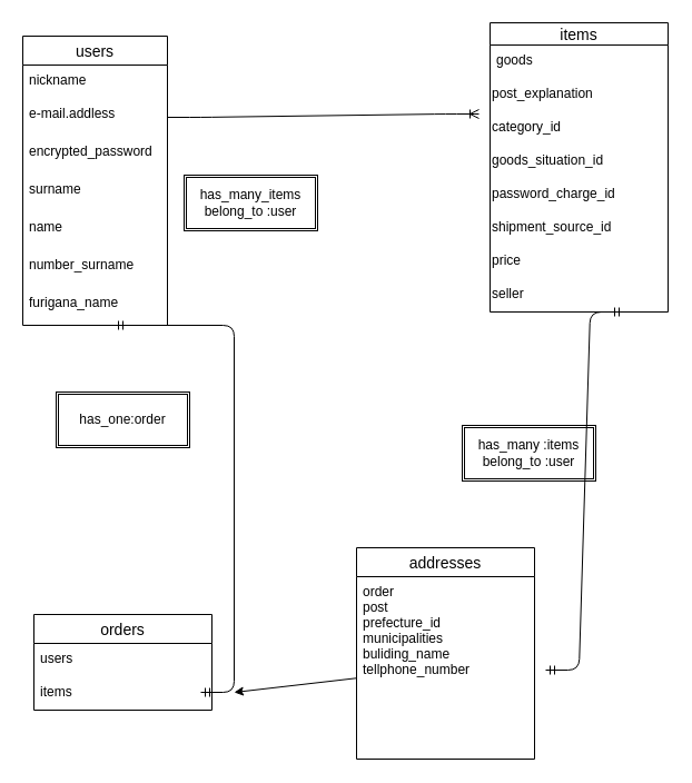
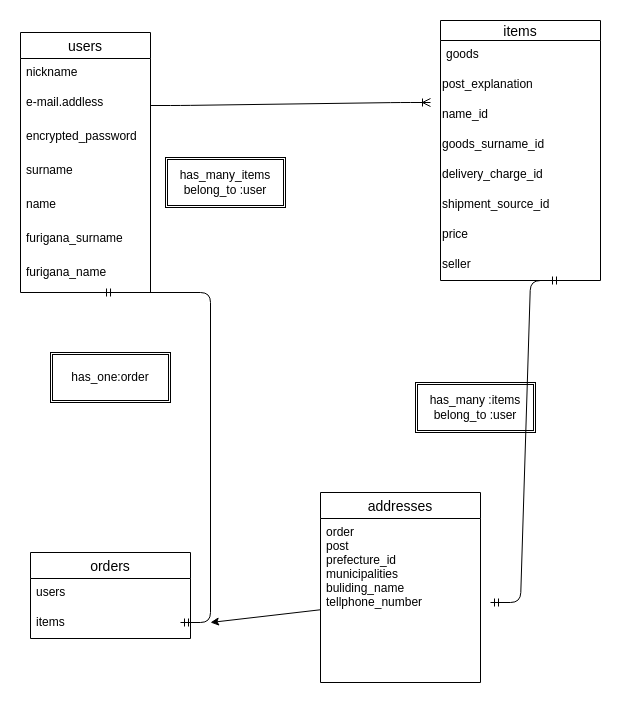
  <mxCell id="0" />
  <mxCell id="1" parent="0" />
  <mxCell id="2" value="users" style="swimlane;fontStyle=0;childLayout=stackLayout;horizontal=1;startSize=26;horizontalStack=0;resizeParent=1;resizeParentMax=0;resizeLast=0;collapsible=1;marginBottom=0;align=center;fontSize=14;" parent="1" vertex="1"><mxGeometry x="20" y="32" width="130" height="260" as="geometry" /></mxCell>
  <mxCell id="3" value="nickname" style="text;strokeColor=none;fillColor=none;spacingLeft=4;spacingRight=4;overflow=hidden;rotatable=0;points=[[0,0.5],[1,0.5]];portConstraint=eastwest;fontSize=12;" parent="2" vertex="1"><mxGeometry y="26" width="130" height="30" as="geometry" /></mxCell>
  <mxCell id="4" value="e-mail.addless" style="text;strokeColor=none;fillColor=none;spacingLeft=4;spacingRight=4;overflow=hidden;rotatable=0;points=[[0,0.5],[1,0.5]];portConstraint=eastwest;fontSize=12;" parent="2" vertex="1"><mxGeometry y="56" width="130" height="34" as="geometry" /></mxCell>
  <mxCell id="5" value="encrypted_password" style="text;strokeColor=none;fillColor=none;spacingLeft=4;spacingRight=4;overflow=hidden;rotatable=0;points=[[0,0.5],[1,0.5]];portConstraint=eastwest;fontSize=12;" parent="2" vertex="1"><mxGeometry y="90" width="130" height="34" as="geometry" /></mxCell>
  <mxCell id="6" value="surname" style="text;strokeColor=none;fillColor=none;spacingLeft=4;spacingRight=4;overflow=hidden;rotatable=0;points=[[0,0.5],[1,0.5]];portConstraint=eastwest;fontSize=12;" parent="2" vertex="1"><mxGeometry y="124" width="130" height="34" as="geometry" /></mxCell>
  <mxCell id="7" value="name" style="text;strokeColor=none;fillColor=none;spacingLeft=4;spacingRight=4;overflow=hidden;rotatable=0;points=[[0,0.5],[1,0.5]];portConstraint=eastwest;fontSize=12;" parent="2" vertex="1"><mxGeometry y="158" width="130" height="34" as="geometry" /></mxCell>
- <mxCell id="8" value="number_surname" style="text;strokeColor=none;fillColor=none;spacingLeft=4;spacingRight=4;overflow=hidden;rotatable=0;points=[[0,0.5],[1,0.5]];portConstraint=eastwest;fontSize=12;" parent="2" vertex="1"><mxGeometry y="192" width="130" height="34" as="geometry" /></mxCell>
+ <mxCell id="8" value="furigana_surname" style="text;strokeColor=none;fillColor=none;spacingLeft=4;spacingRight=4;overflow=hidden;rotatable=0;points=[[0,0.5],[1,0.5]];portConstraint=eastwest;fontSize=12;" parent="2" vertex="1"><mxGeometry y="192" width="130" height="34" as="geometry" /></mxCell>
  <mxCell id="9" value="furigana_name" style="text;strokeColor=none;fillColor=none;spacingLeft=4;spacingRight=4;overflow=hidden;rotatable=0;points=[[0,0.5],[1,0.5]];portConstraint=eastwest;fontSize=12;" parent="2" vertex="1"><mxGeometry y="226" width="130" height="34" as="geometry" /></mxCell>
  <mxCell id="10" value="items" style="swimlane;fontStyle=0;childLayout=stackLayout;horizontal=1;startSize=20;horizontalStack=0;resizeParent=1;resizeParentMax=0;resizeLast=0;collapsible=1;marginBottom=0;align=center;fontSize=14;" parent="1" vertex="1"><mxGeometry x="440" y="20" width="160" height="260" as="geometry" /></mxCell>
  <mxCell id="11" value="goods&#10;" style="text;strokeColor=none;fillColor=none;spacingLeft=4;spacingRight=4;overflow=hidden;rotatable=0;points=[[0,0.5],[1,0.5]];portConstraint=eastwest;fontSize=12;" parent="10" vertex="1"><mxGeometry y="20" width="160" height="30" as="geometry" /></mxCell>
  <mxCell id="12" value="&lt;font face=&quot;helvetica&quot;&gt;post_explanation&lt;/font&gt;" style="text;whiteSpace=wrap;html=1;" parent="10" vertex="1"><mxGeometry y="50" width="160" height="30" as="geometry" /></mxCell>
- <mxCell id="13" value="&lt;font face=&quot;helvetica&quot;&gt;category_id&lt;/font&gt;" style="text;whiteSpace=wrap;html=1;" parent="10" vertex="1"><mxGeometry y="80" width="160" height="30" as="geometry" /></mxCell>
- <mxCell id="14" value="&lt;font face=&quot;helvetica&quot;&gt;goods_situation_id&lt;/font&gt;" style="text;whiteSpace=wrap;html=1;" parent="10" vertex="1"><mxGeometry y="110" width="160" height="30" as="geometry" /></mxCell>
- <mxCell id="15" value="&lt;font face=&quot;helvetica&quot;&gt;password_charge_id&lt;/font&gt;" style="text;whiteSpace=wrap;html=1;" parent="10" vertex="1"><mxGeometry y="140" width="160" height="30" as="geometry" /></mxCell>
+ <mxCell id="13" value="&lt;font face=&quot;helvetica&quot;&gt;name_id&lt;/font&gt;" style="text;whiteSpace=wrap;html=1;" parent="10" vertex="1"><mxGeometry y="80" width="160" height="30" as="geometry" /></mxCell>
+ <mxCell id="14" value="&lt;font face=&quot;helvetica&quot;&gt;goods_surname_id&lt;/font&gt;" style="text;whiteSpace=wrap;html=1;" parent="10" vertex="1"><mxGeometry y="110" width="160" height="30" as="geometry" /></mxCell>
+ <mxCell id="15" value="&lt;font face=&quot;helvetica&quot;&gt;delivery_charge_id&lt;/font&gt;" style="text;whiteSpace=wrap;html=1;" parent="10" vertex="1"><mxGeometry y="140" width="160" height="30" as="geometry" /></mxCell>
  <mxCell id="16" value="&lt;font face=&quot;helvetica&quot;&gt;shipment_source_id&lt;/font&gt;" style="text;whiteSpace=wrap;html=1;" parent="10" vertex="1"><mxGeometry y="170" width="160" height="30" as="geometry" /></mxCell>
  <mxCell id="17" value="&lt;font face=&quot;helvetica&quot;&gt;price&lt;br&gt;&lt;br&gt;&lt;/font&gt;" style="text;whiteSpace=wrap;html=1;" parent="10" vertex="1"><mxGeometry y="200" width="160" height="30" as="geometry" /></mxCell>
  <mxCell id="18" value="&lt;font face=&quot;helvetica&quot;&gt;seller&lt;/font&gt;" style="text;whiteSpace=wrap;html=1;" parent="10" vertex="1"><mxGeometry y="230" width="160" height="30" as="geometry" /></mxCell>
  <mxCell id="19" value="has_many_items&lt;br&gt;belong_to :user" style="shape=ext;double=1;rounded=0;whiteSpace=wrap;html=1;" parent="1" vertex="1"><mxGeometry x="165" y="157" width="120" height="50" as="geometry" /></mxCell>
  <mxCell id="20" value="" style="edgeStyle=entityRelationEdgeStyle;fontSize=12;html=1;endArrow=ERoneToMany;rounded=1;sketch=0;exitX=1;exitY=0.5;exitDx=0;exitDy=0;startSize=6;strokeWidth=1;" parent="1" source="4" edge="1"><mxGeometry width="100" height="100" relative="1" as="geometry"><mxPoint x="160" y="152" as="sourcePoint" /><mxPoint x="430" y="102" as="targetPoint" /></mxGeometry></mxCell>
  <mxCell id="21" value="has_many :items&lt;br&gt;belong_to :user" style="shape=ext;double=1;rounded=0;whiteSpace=wrap;html=1;" parent="1" vertex="1"><mxGeometry x="415" y="382" width="120" height="50" as="geometry" /></mxCell>
  <mxCell id="22" value="has_one:order" style="shape=ext;double=1;rounded=0;whiteSpace=wrap;html=1;" parent="1" vertex="1"><mxGeometry x="50" y="352" width="120" height="50" as="geometry" /></mxCell>
  <mxCell id="23" value="" style="edgeStyle=entityRelationEdgeStyle;fontSize=12;html=1;endArrow=ERmandOne;startArrow=ERmandOne;entryX=0.75;entryY=1;entryDx=0;entryDy=0;" parent="1" target="18" edge="1"><mxGeometry width="100" height="100" relative="1" as="geometry"><mxPoint x="490" y="602" as="sourcePoint" /><mxPoint x="590" y="502" as="targetPoint" /></mxGeometry></mxCell>
  <mxCell id="24" value="" style="edgeStyle=entityRelationEdgeStyle;fontSize=12;html=1;endArrow=ERmandOne;startArrow=ERmandOne;entryX=0.631;entryY=1;entryDx=0;entryDy=0;entryPerimeter=0;" parent="1" target="9" edge="1"><mxGeometry width="100" height="100" relative="1" as="geometry"><mxPoint x="180" y="622" as="sourcePoint" /><mxPoint x="185" y="442" as="targetPoint" /></mxGeometry></mxCell>
  <mxCell id="25" value="addresses" style="swimlane;fontStyle=0;childLayout=stackLayout;horizontal=1;startSize=26;horizontalStack=0;resizeParent=1;resizeParentMax=0;resizeLast=0;collapsible=1;marginBottom=0;align=center;fontSize=14;" vertex="1" parent="1"><mxGeometry x="320" y="492" width="160" height="190" as="geometry" /></mxCell>
  <mxCell id="26" value="order&#10;post&#10;prefecture_id&#10;municipalities&#10;buliding_name&#10;tellphone_number&#10;&#10;" style="text;strokeColor=none;fillColor=none;spacingLeft=4;spacingRight=4;overflow=hidden;rotatable=0;points=[[0,0.5],[1,0.5]];portConstraint=eastwest;fontSize=12;" vertex="1" parent="25"><mxGeometry y="26" width="160" height="164" as="geometry" /></mxCell>
  <mxCell id="27" value="orders" style="swimlane;fontStyle=0;childLayout=stackLayout;horizontal=1;startSize=26;horizontalStack=0;resizeParent=1;resizeParentMax=0;resizeLast=0;collapsible=1;marginBottom=0;align=center;fontSize=14;" vertex="1" parent="1"><mxGeometry x="30" y="552" width="160" height="86" as="geometry" /></mxCell>
  <mxCell id="28" value="users" style="text;strokeColor=none;fillColor=none;spacingLeft=4;spacingRight=4;overflow=hidden;rotatable=0;points=[[0,0.5],[1,0.5]];portConstraint=eastwest;fontSize=12;" vertex="1" parent="27"><mxGeometry y="26" width="160" height="30" as="geometry" /></mxCell>
  <mxCell id="29" value="items" style="text;strokeColor=none;fillColor=none;spacingLeft=4;spacingRight=4;overflow=hidden;rotatable=0;points=[[0,0.5],[1,0.5]];portConstraint=eastwest;fontSize=12;" vertex="1" parent="27"><mxGeometry y="56" width="160" height="30" as="geometry" /></mxCell>
  <mxCell id="30" style="edgeStyle=none;html=1;" edge="1" parent="1" source="26"><mxGeometry relative="1" as="geometry"><mxPoint x="210" y="622" as="targetPoint" /></mxGeometry></mxCell>
